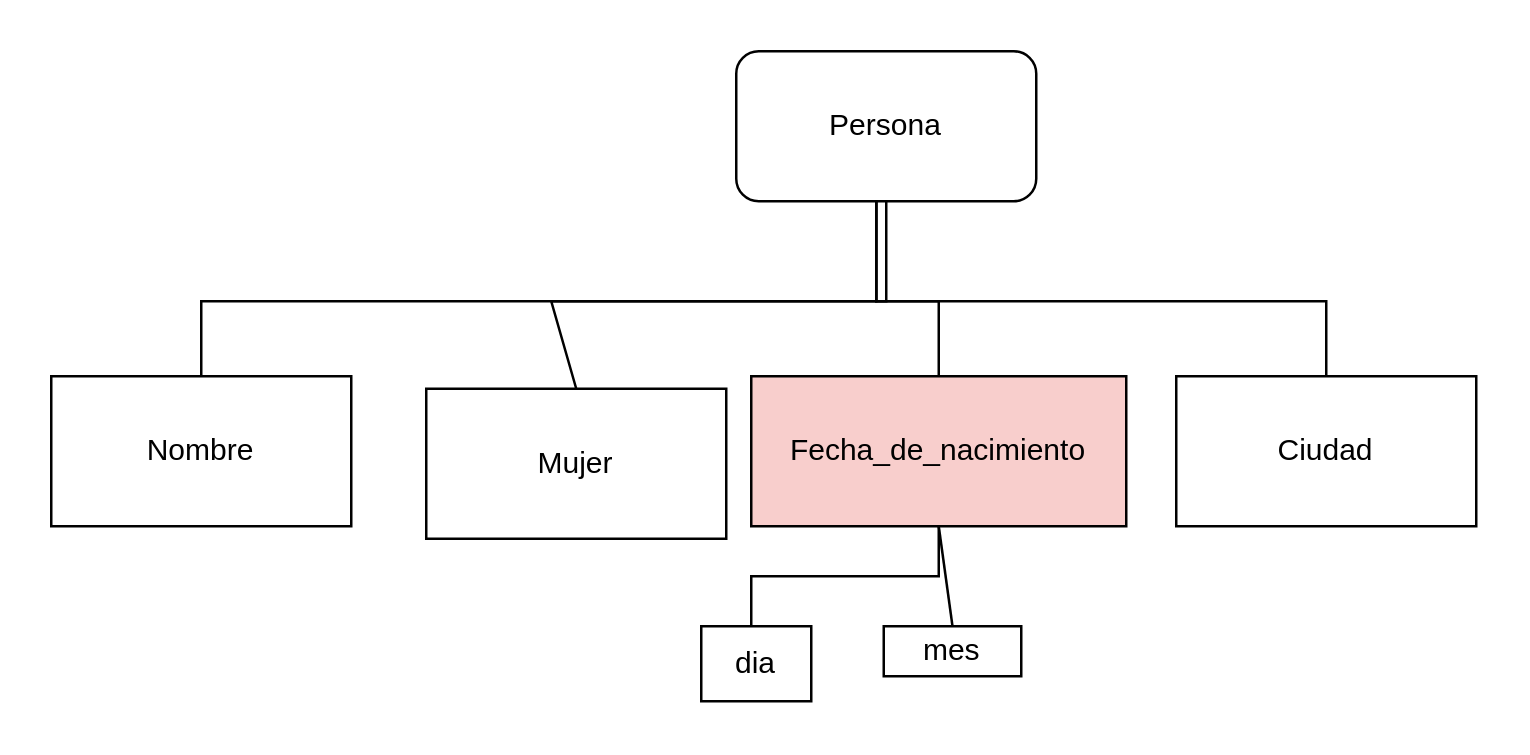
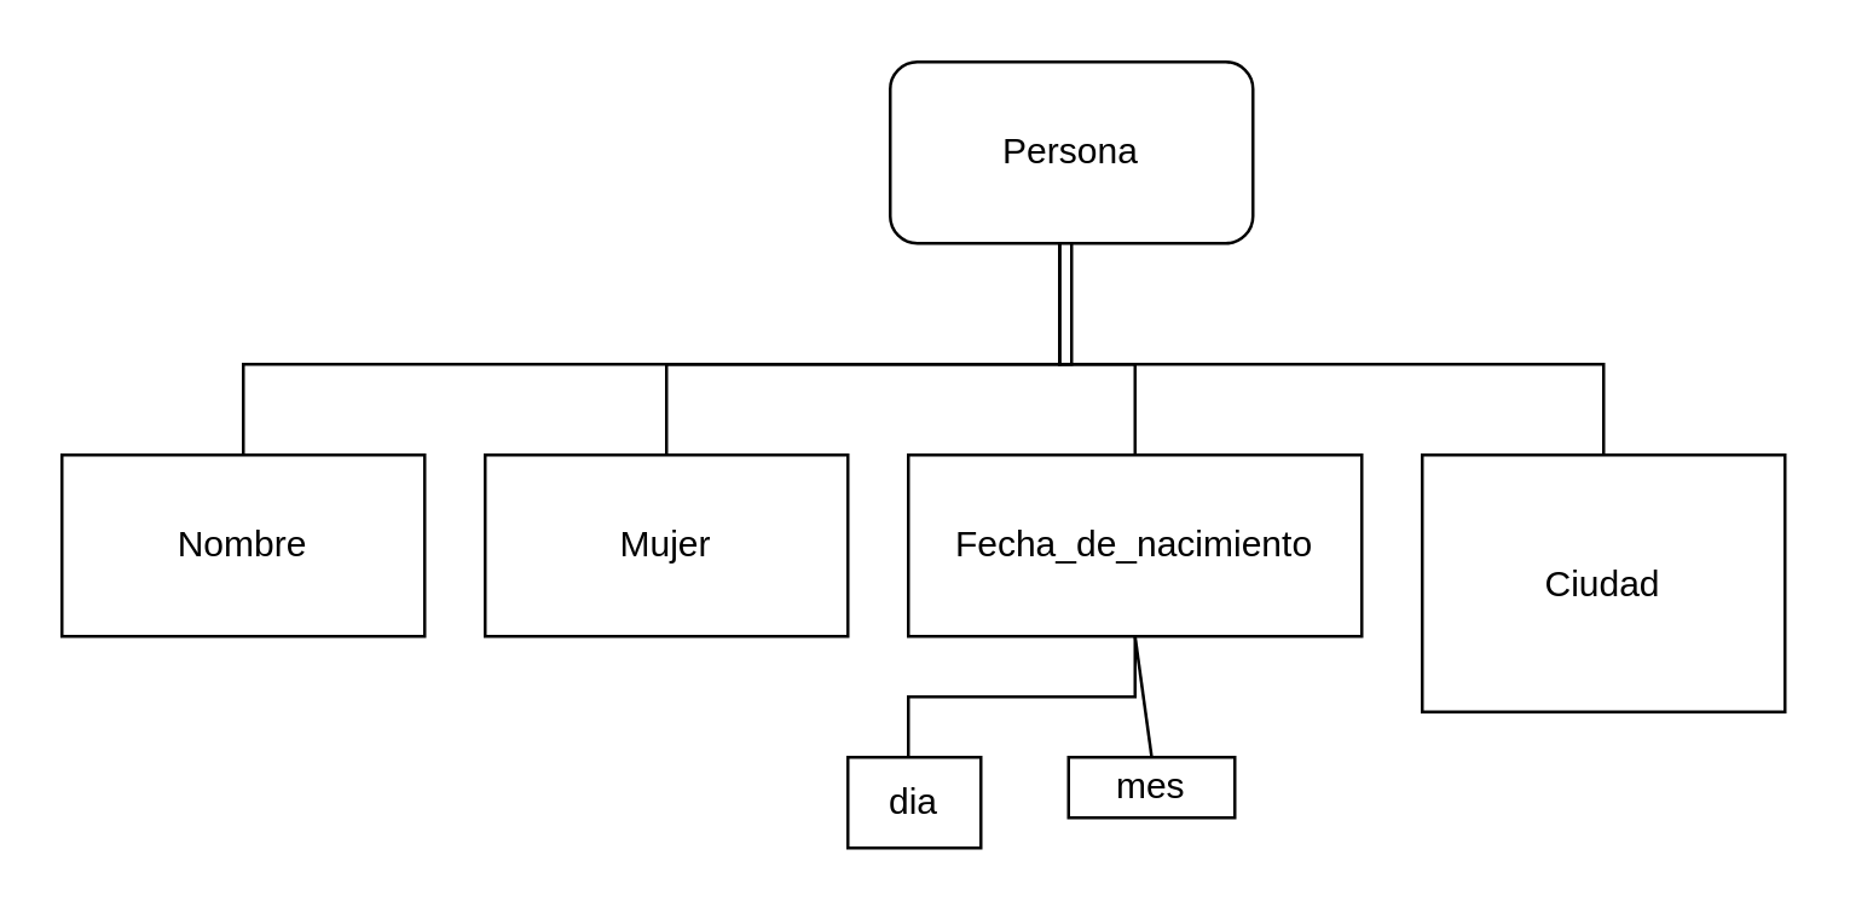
  <mxCell id="0" />
  <mxCell id="1" parent="0" />
  <mxCell id="2" value="Persona" style="rounded=1;whiteSpace=wrap;html=1;" vertex="1" parent="1"><mxGeometry x="294" y="20" width="120" height="60" as="geometry" /></mxCell>
  <mxCell id="3" value="Nombre" style="rounded=0;whiteSpace=wrap;html=1;" vertex="1" parent="1"><mxGeometry x="20" y="150" width="120" height="60" as="geometry" /></mxCell>
- <mxCell id="4" value="Mujer" style="rounded=0;whiteSpace=wrap;html=1;" vertex="1" parent="1"><mxGeometry x="170" y="155" width="120" height="60" as="geometry" /></mxCell>
- <mxCell id="5" value="Fecha_de_nacimiento" style="rounded=0;whiteSpace=wrap;html=1;fillColor=#f8cecc;" vertex="1" parent="1"><mxGeometry x="300" y="150" width="150" height="60" as="geometry" /></mxCell>
- <mxCell id="6" value="Ciudad" style="rounded=0;whiteSpace=wrap;html=1;" vertex="1" parent="1"><mxGeometry x="470" y="150" width="120" height="60" as="geometry" /></mxCell>
+ <mxCell id="4" value="Mujer" style="rounded=0;whiteSpace=wrap;html=1;" vertex="1" parent="1"><mxGeometry x="160" y="150" width="120" height="60" as="geometry" /></mxCell>
+ <mxCell id="5" value="Fecha_de_nacimiento" style="rounded=0;whiteSpace=wrap;html=1;" vertex="1" parent="1"><mxGeometry x="300" y="150" width="150" height="60" as="geometry" /></mxCell>
+ <mxCell id="6" value="Ciudad" style="rounded=0;whiteSpace=wrap;html=1;" vertex="1" parent="1"><mxGeometry x="470" y="150" width="120" height="85" as="geometry" /></mxCell>
  <mxCell id="7" value="" style="endArrow=none;html=1;rounded=0;entryX=0.5;entryY=1;entryDx=0;entryDy=0;" edge="1" parent="1" target="2"><mxGeometry width="50" height="50" relative="1" as="geometry"><mxPoint x="80" y="150" as="sourcePoint" /><mxPoint x="130" y="100" as="targetPoint" /><Array as="points"><mxPoint x="80" y="120" /><mxPoint x="354" y="120" /></Array></mxGeometry></mxCell>
  <mxCell id="8" value="" style="endArrow=none;html=1;rounded=0;exitX=0.5;exitY=0;exitDx=0;exitDy=0;" edge="1" parent="1" source="4"><mxGeometry width="50" height="50" relative="1" as="geometry"><mxPoint x="300" y="130" as="sourcePoint" /><mxPoint x="350" y="80" as="targetPoint" /><Array as="points"><mxPoint x="220" y="120" /><mxPoint x="350" y="120" /></Array></mxGeometry></mxCell>
  <mxCell id="9" value="" style="endArrow=none;html=1;rounded=0;exitX=0.5;exitY=0;exitDx=0;exitDy=0;" edge="1" parent="1" source="5"><mxGeometry width="50" height="50" relative="1" as="geometry"><mxPoint x="300" y="130" as="sourcePoint" /><mxPoint x="350" y="80" as="targetPoint" /><Array as="points"><mxPoint x="375" y="120" /><mxPoint x="350" y="120" /></Array></mxGeometry></mxCell>
  <mxCell id="10" value="" style="endArrow=none;html=1;rounded=0;exitX=0.5;exitY=0;exitDx=0;exitDy=0;" edge="1" parent="1" source="6"><mxGeometry width="50" height="50" relative="1" as="geometry"><mxPoint x="300" y="130" as="sourcePoint" /><mxPoint x="350" y="80" as="targetPoint" /><Array as="points"><mxPoint x="530" y="120" /><mxPoint x="350" y="120" /></Array></mxGeometry></mxCell>
  <mxCell id="11" value="dia" style="rounded=0;whiteSpace=wrap;html=1;" vertex="1" parent="1"><mxGeometry x="280" y="250" width="44" height="30" as="geometry" /></mxCell>
  <mxCell id="12" value="mes" style="rounded=0;whiteSpace=wrap;html=1;" vertex="1" parent="1"><mxGeometry x="353" y="250" width="55" height="20" as="geometry" /></mxCell>
  <mxCell id="13" value="" style="endArrow=none;html=1;rounded=0;entryX=0.5;entryY=1;entryDx=0;entryDy=0;" edge="1" parent="1" target="5"><mxGeometry width="50" height="50" relative="1" as="geometry"><mxPoint x="300" y="250" as="sourcePoint" /><mxPoint x="350" y="200" as="targetPoint" /><Array as="points"><mxPoint x="300" y="230" /><mxPoint x="375" y="230" /></Array></mxGeometry></mxCell>
  <mxCell id="14" value="" style="endArrow=none;html=1;rounded=0;exitX=0.5;exitY=0;exitDx=0;exitDy=0;" edge="1" parent="1" source="12"><mxGeometry width="50" height="50" relative="1" as="geometry"><mxPoint x="324" y="260" as="sourcePoint" /><mxPoint x="375" y="210" as="targetPoint" /></mxGeometry></mxCell>
